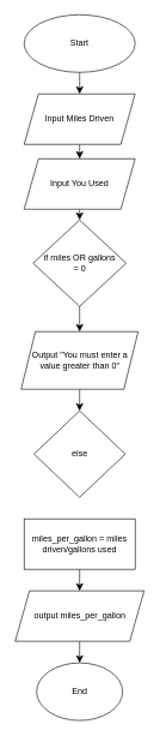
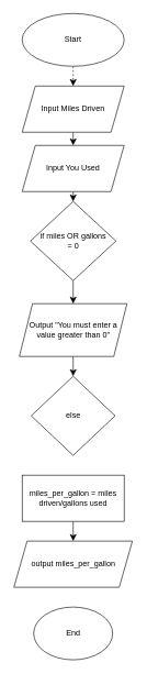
  <mxCell id="0" />
  <mxCell id="1" parent="0" />
- <mxCell id="2" value="" style="edgeStyle=none;curved=1;rounded=0;orthogonalLoop=1;jettySize=auto;html=1;fontSize=12;startSize=8;endSize=8;" edge="1" parent="1" source="3" target="5"><mxGeometry relative="1" as="geometry" /></mxCell>
+ <mxCell id="2" value="" style="edgeStyle=none;curved=1;rounded=0;orthogonalLoop=1;jettySize=auto;html=1;fontSize=12;startSize=8;endSize=8;dashed=1;" edge="1" parent="1" source="3" target="5"><mxGeometry relative="1" as="geometry" /></mxCell>
  <mxCell id="3" value="Start" style="ellipse;whiteSpace=wrap;html=1;" vertex="1" parent="1"><mxGeometry x="33" y="20" width="155" height="80" as="geometry" /></mxCell>
  <mxCell id="4" value="" style="edgeStyle=none;curved=1;rounded=0;orthogonalLoop=1;jettySize=auto;html=1;fontSize=12;startSize=8;endSize=8;" edge="1" parent="1" source="5" target="7"><mxGeometry relative="1" as="geometry" /></mxCell>
  <mxCell id="5" value="Input Miles Driven" style="shape=parallelogram;perimeter=parallelogramPerimeter;whiteSpace=wrap;html=1;fixedSize=1;" vertex="1" parent="1"><mxGeometry x="33" y="130" width="155" height="70" as="geometry" /></mxCell>
  <mxCell id="6" value="" style="edgeStyle=none;curved=1;rounded=0;orthogonalLoop=1;jettySize=auto;html=1;fontSize=12;startSize=8;endSize=8;" edge="1" parent="1" source="7" target="9"><mxGeometry relative="1" as="geometry" /></mxCell>
  <mxCell id="7" value="Input You Used" style="shape=parallelogram;perimeter=parallelogramPerimeter;whiteSpace=wrap;html=1;fixedSize=1;" vertex="1" parent="1"><mxGeometry x="33" y="220" width="155" height="70" as="geometry" /></mxCell>
  <mxCell id="8" value="" style="edgeStyle=none;curved=1;rounded=0;orthogonalLoop=1;jettySize=auto;html=1;fontSize=12;startSize=8;endSize=8;" edge="1" parent="1" source="9"><mxGeometry relative="1" as="geometry"><mxPoint x="110.5" y="460" as="targetPoint" /></mxGeometry></mxCell>
  <mxCell id="9" value="if miles OR gallons&lt;div&gt;= 0&lt;/div&gt;" style="rhombus;whiteSpace=wrap;html=1;" vertex="1" parent="1"><mxGeometry x="45.5" y="305" width="130" height="120" as="geometry" /></mxCell>
  <mxCell id="10" value="" style="edgeStyle=none;curved=1;rounded=0;orthogonalLoop=1;jettySize=auto;html=1;fontSize=12;startSize=8;endSize=8;" edge="1" parent="1" target="12"><mxGeometry relative="1" as="geometry"><mxPoint x="110.5" y="540" as="sourcePoint" /></mxGeometry></mxCell>
  <mxCell id="11" value="" style="edgeStyle=none;curved=1;rounded=0;orthogonalLoop=1;jettySize=auto;html=1;fontSize=12;startSize=8;endSize=8;" edge="1" parent="1" target="14"><mxGeometry relative="1" as="geometry"><mxPoint x="110.5" y="790" as="sourcePoint" /></mxGeometry></mxCell>
  <mxCell id="12" value="else" style="rhombus;whiteSpace=wrap;html=1;" vertex="1" parent="1"><mxGeometry x="46.75" y="570" width="127.5" height="120" as="geometry" /></mxCell>
- <mxCell id="13" value="" style="edgeStyle=none;curved=1;rounded=0;orthogonalLoop=1;jettySize=auto;html=1;fontSize=12;startSize=8;endSize=8;" edge="1" parent="1" source="14" target="15"><mxGeometry relative="1" as="geometry" /></mxCell>
  <mxCell id="14" value="output miles_per_gallon" style="shape=parallelogram;perimeter=parallelogramPerimeter;whiteSpace=wrap;html=1;fixedSize=1;" vertex="1" parent="1"><mxGeometry x="20.5" y="820" width="180" height="70" as="geometry" /></mxCell>
  <mxCell id="15" value="End" style="ellipse;whiteSpace=wrap;html=1;" vertex="1" parent="1"><mxGeometry x="50.5" y="920" width="120" height="80" as="geometry" /></mxCell>
  <mxCell id="16" value="Output &quot;You must enter a value greater than 0&quot;" style="shape=parallelogram;perimeter=parallelogramPerimeter;whiteSpace=wrap;html=1;fixedSize=1;" vertex="1" parent="1"><mxGeometry x="28.75" y="460" width="163.5" height="80" as="geometry" /></mxCell>
  <mxCell id="17" value="miles_per_gallon = miles driven/gallons used" style="whiteSpace=wrap;html=1;" vertex="1" parent="1"><mxGeometry x="33" y="720" width="155" height="70" as="geometry" /></mxCell>
